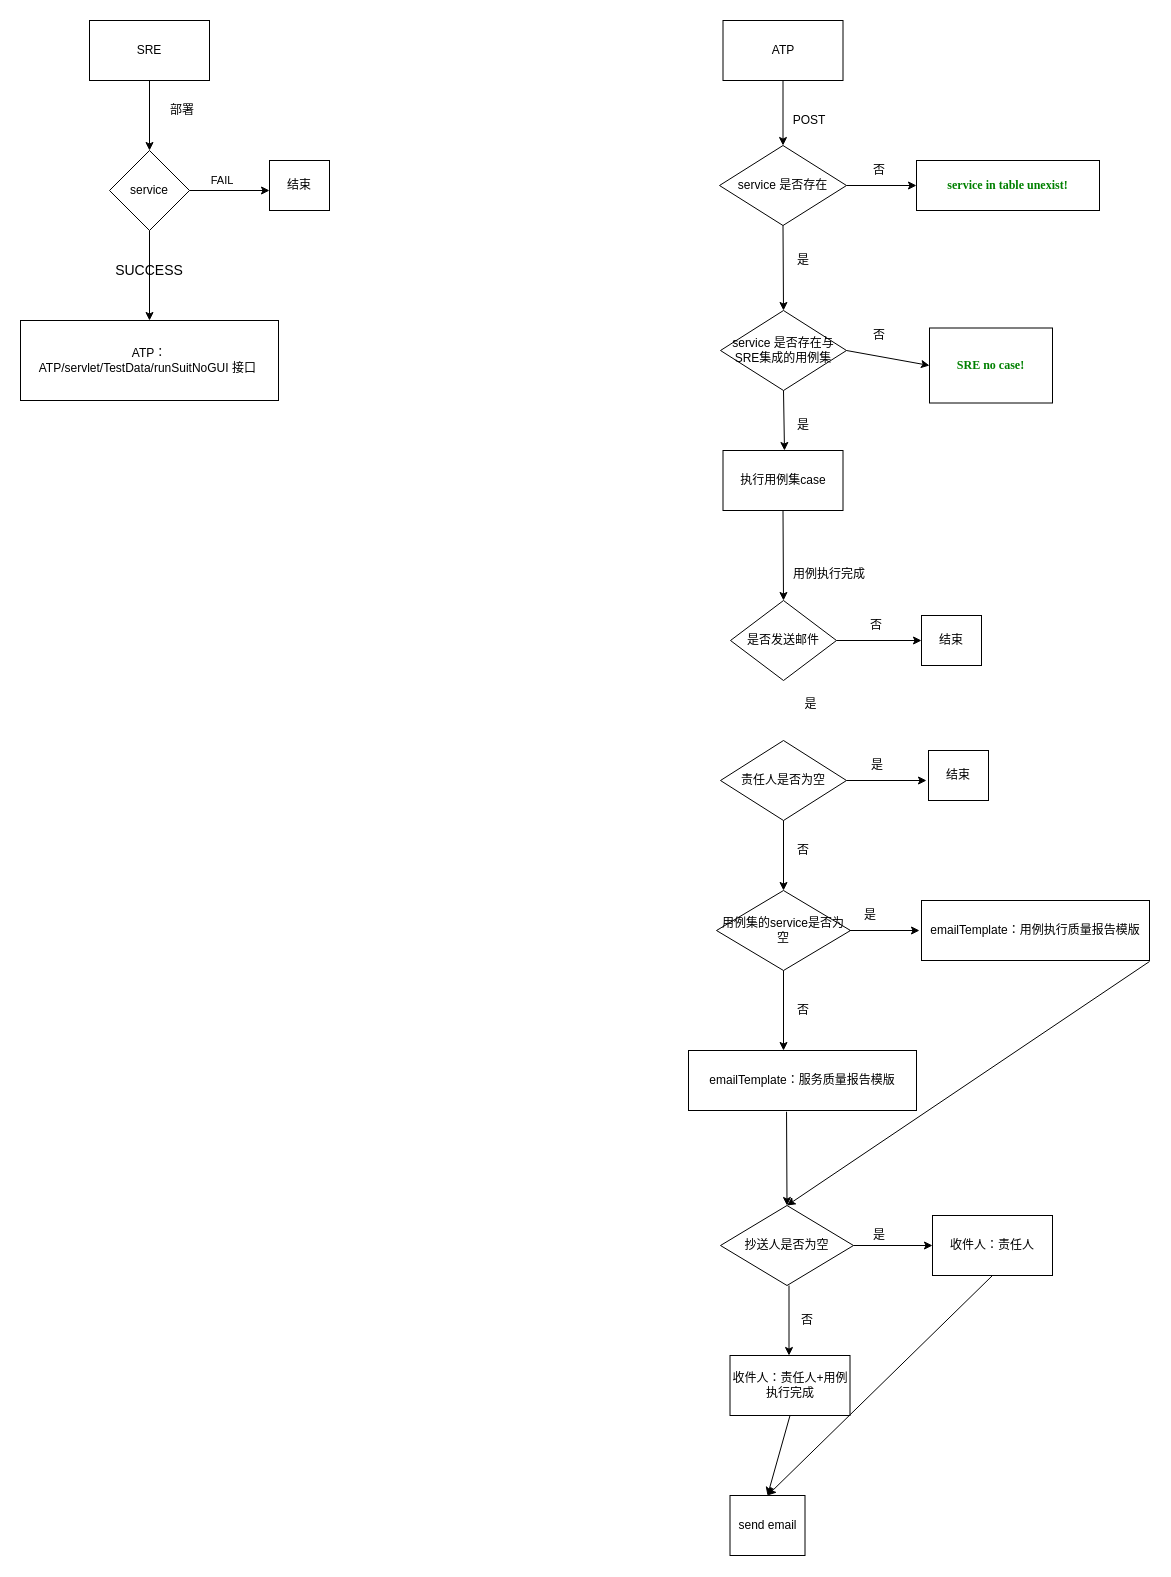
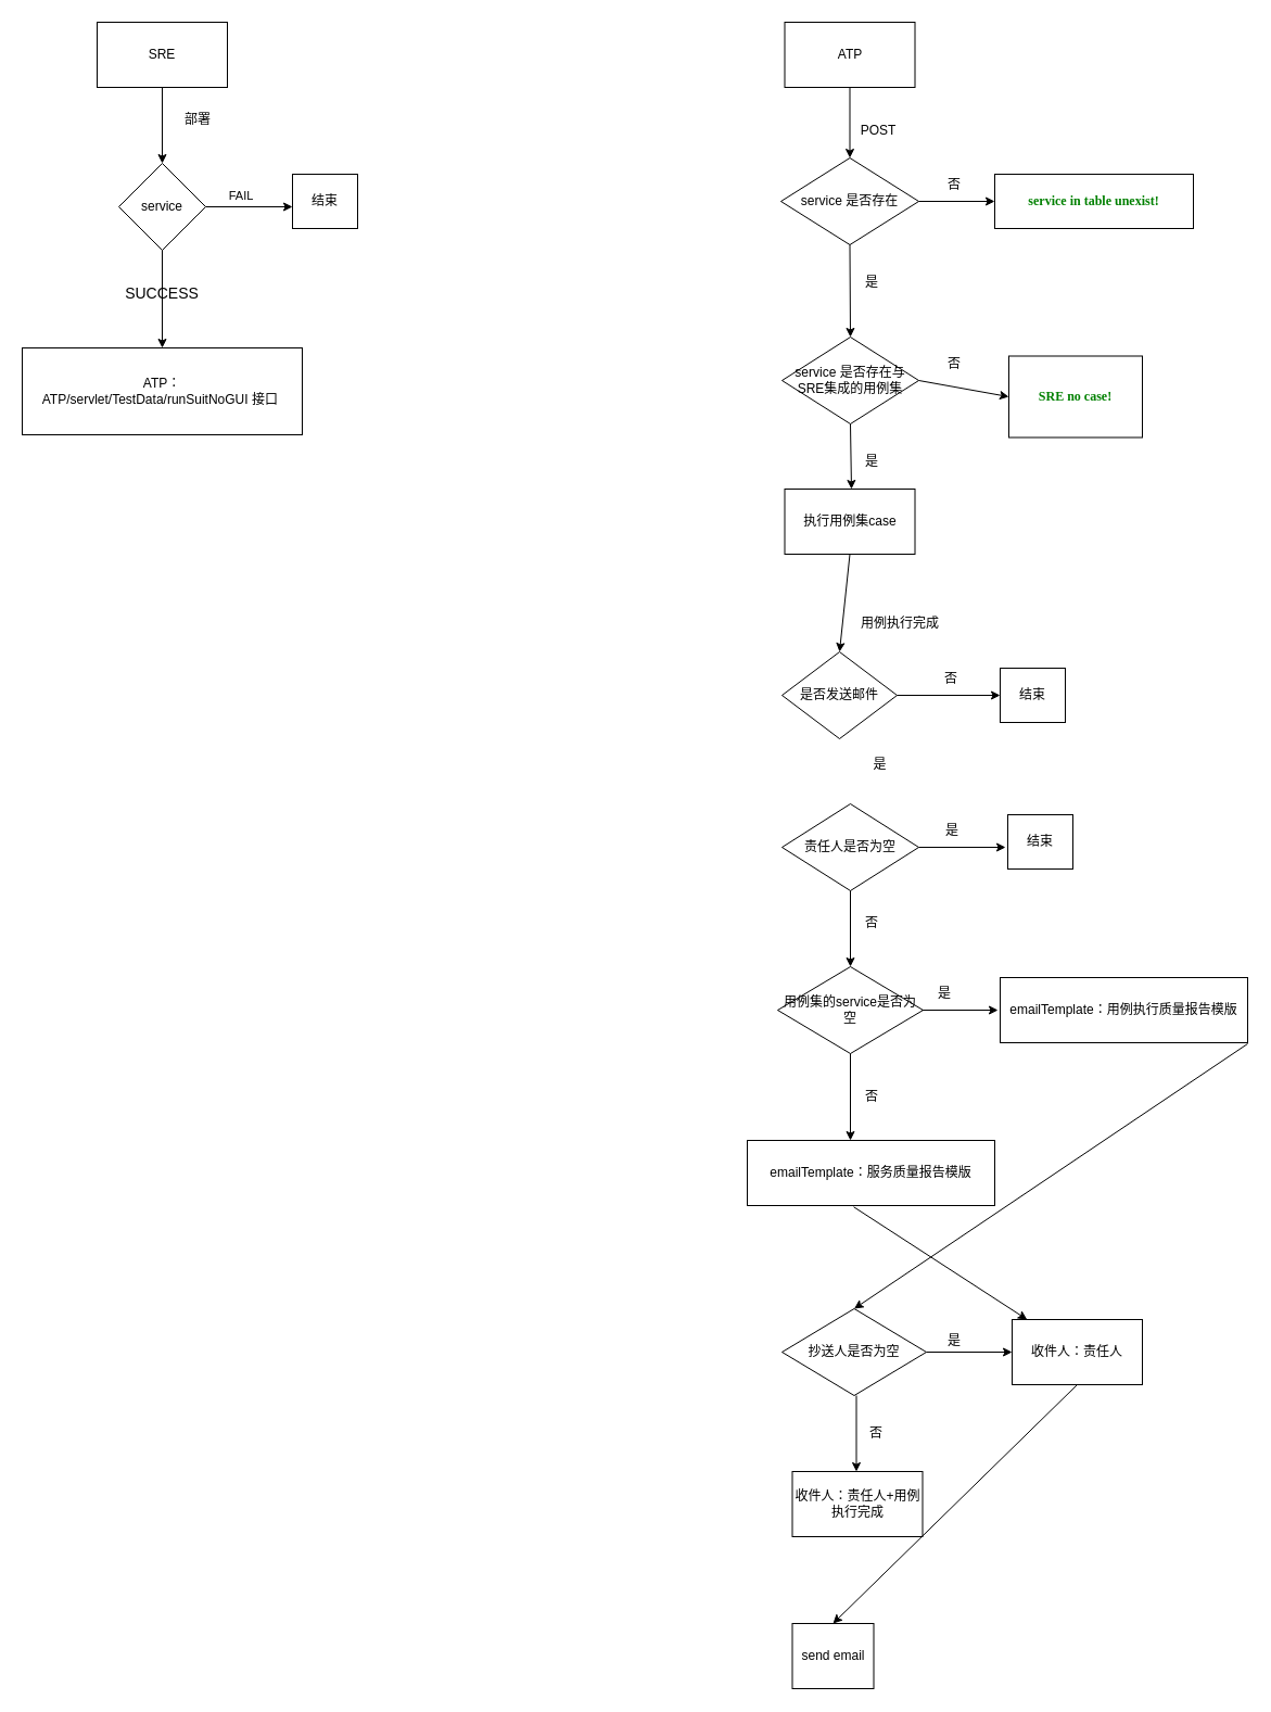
  <mxCell id="0" />
  <mxCell id="1" parent="0" />
  <mxCell id="2" value="SRE" style="rounded=0;whiteSpace=wrap;html=1;" vertex="1" parent="1"><mxGeometry x="89" y="20" width="120" height="60" as="geometry" /></mxCell>
  <mxCell id="3" value="" style="endArrow=classic;html=1;exitX=0.5;exitY=1;exitDx=0;exitDy=0;entryX=0.5;entryY=0;entryDx=0;entryDy=0;" edge="1" parent="1" source="2"><mxGeometry width="50" height="50" relative="1" as="geometry"><mxPoint x="239" y="140" as="sourcePoint" /><mxPoint x="149" y="150" as="targetPoint" /></mxGeometry></mxCell>
  <mxCell id="4" value="部署" style="text;html=1;strokeColor=none;fillColor=none;align=center;verticalAlign=middle;whiteSpace=wrap;rounded=0;" vertex="1" parent="1"><mxGeometry x="162" y="100" width="40" height="20" as="geometry" /></mxCell>
  <mxCell id="5" value="service" style="rhombus;whiteSpace=wrap;html=1;" vertex="1" parent="1"><mxGeometry x="109" y="150" width="80" height="80" as="geometry" /></mxCell>
  <mxCell id="6" value="" style="endArrow=classic;html=1;exitX=1;exitY=0.5;exitDx=0;exitDy=0;" edge="1" parent="1" source="5"><mxGeometry width="50" height="50" relative="1" as="geometry"><mxPoint x="199" y="230" as="sourcePoint" /><mxPoint x="269" y="190" as="targetPoint" /></mxGeometry></mxCell>
  <mxCell id="7" value="&lt;font style=&quot;font-size: 11px&quot;&gt;FAIL&lt;/font&gt;" style="text;html=1;strokeColor=none;fillColor=none;align=center;verticalAlign=middle;whiteSpace=wrap;rounded=0;" vertex="1" parent="1"><mxGeometry x="202" y="170" width="40" height="20" as="geometry" /></mxCell>
  <mxCell id="8" value="" style="endArrow=classic;html=1;exitX=0.5;exitY=1;exitDx=0;exitDy=0;" edge="1" parent="1" source="5"><mxGeometry width="50" height="50" relative="1" as="geometry"><mxPoint x="149" y="280" as="sourcePoint" /><mxPoint x="149" y="320" as="targetPoint" /></mxGeometry></mxCell>
  <mxCell id="9" value="&lt;font style=&quot;font-size: 14px&quot;&gt;SUCCESS&lt;/font&gt;" style="text;html=1;strokeColor=none;fillColor=none;align=center;verticalAlign=middle;whiteSpace=wrap;rounded=0;" vertex="1" parent="1"><mxGeometry x="129" y="260" width="40" height="20" as="geometry" /></mxCell>
  <mxCell id="10" value="结束" style="rounded=0;whiteSpace=wrap;html=1;" vertex="1" parent="1"><mxGeometry x="269" y="160" width="60" height="50" as="geometry" /></mxCell>
  <mxCell id="11" value="ATP：&lt;br&gt;ATP/servlet/TestData/runSuitNoGUI 接口&amp;nbsp;" style="rounded=0;whiteSpace=wrap;html=1;" vertex="1" parent="1"><mxGeometry x="20" y="320" width="258" height="80" as="geometry" /></mxCell>
  <mxCell id="12" value="ATP" style="rounded=0;whiteSpace=wrap;html=1;" vertex="1" parent="1"><mxGeometry x="722.5" y="20" width="120" height="60" as="geometry" /></mxCell>
  <mxCell id="13" value="service 是否存在" style="rhombus;whiteSpace=wrap;html=1;" vertex="1" parent="1"><mxGeometry x="719" y="145" width="127" height="80" as="geometry" /></mxCell>
  <mxCell id="14" value="&lt;pre style=&quot;background-color: rgb(255 , 255 , 255) ; font-family: &amp;#34;menlo&amp;#34; ; font-size: 9pt&quot;&gt;&lt;span style=&quot;color: #008000 ; font-weight: bold&quot;&gt;service in table unexist!&lt;/span&gt;&lt;/pre&gt;" style="rounded=0;whiteSpace=wrap;html=1;" vertex="1" parent="1"><mxGeometry x="916" y="160" width="183" height="50" as="geometry" /></mxCell>
  <mxCell id="15" value="" style="endArrow=classic;html=1;entryX=0;entryY=0.5;entryDx=0;entryDy=0;" edge="1" parent="1" target="14"><mxGeometry width="50" height="50" relative="1" as="geometry"><mxPoint x="846" y="185" as="sourcePoint" /><mxPoint x="696" y="200" as="targetPoint" /></mxGeometry></mxCell>
  <mxCell id="16" value="否" style="text;html=1;strokeColor=none;fillColor=none;align=center;verticalAlign=middle;whiteSpace=wrap;rounded=0;" vertex="1" parent="1"><mxGeometry x="859" y="160" width="40" height="20" as="geometry" /></mxCell>
  <mxCell id="17" value="" style="endArrow=classic;html=1;exitX=0.5;exitY=1;exitDx=0;exitDy=0;" edge="1" parent="1" source="13"><mxGeometry width="50" height="50" relative="1" as="geometry"><mxPoint x="759" y="280" as="sourcePoint" /><mxPoint x="783" y="310" as="targetPoint" /></mxGeometry></mxCell>
  <mxCell id="18" value="是" style="text;html=1;strokeColor=none;fillColor=none;align=center;verticalAlign=middle;whiteSpace=wrap;rounded=0;" vertex="1" parent="1"><mxGeometry x="782.5" y="250" width="40" height="20" as="geometry" /></mxCell>
  <mxCell id="19" value="service 是否存在与SRE集成的用例集" style="rhombus;whiteSpace=wrap;html=1;" vertex="1" parent="1"><mxGeometry x="720" y="310" width="126" height="80" as="geometry" /></mxCell>
  <mxCell id="20" value="&lt;pre style=&quot;background-color: rgb(255 , 255 , 255) ; font-family: &amp;#34;menlo&amp;#34; ; font-size: 9pt&quot;&gt;&lt;span style=&quot;color: #008000 ; font-weight: bold&quot;&gt;SRE no case!&lt;/span&gt;&lt;/pre&gt;" style="rounded=0;whiteSpace=wrap;html=1;" vertex="1" parent="1"><mxGeometry x="929" y="327.5" width="123" height="75" as="geometry" /></mxCell>
  <mxCell id="21" value="" style="endArrow=classic;html=1;entryX=0;entryY=0.5;entryDx=0;entryDy=0;" edge="1" parent="1" target="20"><mxGeometry width="50" height="50" relative="1" as="geometry"><mxPoint x="846" y="350" as="sourcePoint" /><mxPoint x="696" y="365" as="targetPoint" /></mxGeometry></mxCell>
  <mxCell id="22" value="" style="endArrow=classic;html=1;exitX=0.5;exitY=1;exitDx=0;exitDy=0;" edge="1" parent="1"><mxGeometry width="50" height="50" relative="1" as="geometry"><mxPoint x="783" y="390" as="sourcePoint" /><mxPoint x="784" y="450" as="targetPoint" /></mxGeometry></mxCell>
  <mxCell id="23" value="是" style="text;html=1;strokeColor=none;fillColor=none;align=center;verticalAlign=middle;whiteSpace=wrap;rounded=0;" vertex="1" parent="1"><mxGeometry x="783" y="415" width="40" height="20" as="geometry" /></mxCell>
  <mxCell id="24" value="" style="endArrow=classic;html=1;exitX=0.5;exitY=1;exitDx=0;exitDy=0;entryX=0.5;entryY=0;entryDx=0;entryDy=0;" edge="1" parent="1" source="12" target="13"><mxGeometry width="50" height="50" relative="1" as="geometry"><mxPoint x="759" y="130" as="sourcePoint" /><mxPoint x="809" y="80" as="targetPoint" /></mxGeometry></mxCell>
  <mxCell id="25" value="POST" style="text;html=1;strokeColor=none;fillColor=none;align=center;verticalAlign=middle;whiteSpace=wrap;rounded=0;" vertex="1" parent="1"><mxGeometry x="789" y="110" width="40" height="20" as="geometry" /></mxCell>
  <mxCell id="26" value="否" style="text;html=1;strokeColor=none;fillColor=none;align=center;verticalAlign=middle;whiteSpace=wrap;rounded=0;" vertex="1" parent="1"><mxGeometry x="859" y="325" width="40" height="20" as="geometry" /></mxCell>
  <mxCell id="27" value="执行用例集case" style="rounded=0;whiteSpace=wrap;html=1;" vertex="1" parent="1"><mxGeometry x="722.5" y="450" width="120" height="60" as="geometry" /></mxCell>
- <mxCell id="28" value="是否发送邮件" style="rhombus;whiteSpace=wrap;html=1;" vertex="1" parent="1"><mxGeometry x="730" y="600" width="106" height="80" as="geometry" /></mxCell>
+ <mxCell id="28" value="是否发送邮件" style="rhombus;whiteSpace=wrap;html=1;" vertex="1" parent="1"><mxGeometry x="720" y="600" width="106" height="80" as="geometry" /></mxCell>
  <mxCell id="29" value="" style="endArrow=classic;html=1;exitX=0.5;exitY=1;exitDx=0;exitDy=0;entryX=0.5;entryY=0;entryDx=0;entryDy=0;" edge="1" parent="1" source="27" target="28"><mxGeometry width="50" height="50" relative="1" as="geometry"><mxPoint x="809" y="590" as="sourcePoint" /><mxPoint x="859" y="540" as="targetPoint" /></mxGeometry></mxCell>
  <mxCell id="30" value="用例执行完成" style="text;html=1;strokeColor=none;fillColor=none;align=center;verticalAlign=middle;whiteSpace=wrap;rounded=0;" vertex="1" parent="1"><mxGeometry x="789" y="564" width="80" height="20" as="geometry" /></mxCell>
  <mxCell id="31" value="是" style="text;html=1;strokeColor=none;fillColor=none;align=center;verticalAlign=middle;whiteSpace=wrap;rounded=0;" vertex="1" parent="1"><mxGeometry x="792" y="696" width="37" height="15" as="geometry" /></mxCell>
  <mxCell id="32" value="结束" style="rounded=0;whiteSpace=wrap;html=1;" vertex="1" parent="1"><mxGeometry x="921" y="615" width="60" height="50" as="geometry" /></mxCell>
  <mxCell id="33" value="" style="endArrow=classic;html=1;entryX=0;entryY=0.5;entryDx=0;entryDy=0;exitX=1;exitY=0.5;exitDx=0;exitDy=0;" edge="1" parent="1" target="32" source="28"><mxGeometry width="50" height="50" relative="1" as="geometry"><mxPoint x="851" y="640" as="sourcePoint" /><mxPoint x="701" y="655" as="targetPoint" /></mxGeometry></mxCell>
  <mxCell id="34" value="否" style="text;html=1;strokeColor=none;fillColor=none;align=center;verticalAlign=middle;whiteSpace=wrap;rounded=0;" vertex="1" parent="1"><mxGeometry x="856" y="615" width="40" height="20" as="geometry" /></mxCell>
  <mxCell id="35" value="责任人是否为空" style="rhombus;whiteSpace=wrap;html=1;" vertex="1" parent="1"><mxGeometry x="720" y="740" width="126" height="80" as="geometry" /></mxCell>
  <mxCell id="36" value="" style="endArrow=classic;html=1;exitX=0.5;exitY=1;exitDx=0;exitDy=0;" edge="1" parent="1" source="35"><mxGeometry width="50" height="50" relative="1" as="geometry"><mxPoint x="759" y="870" as="sourcePoint" /><mxPoint x="783" y="890" as="targetPoint" /></mxGeometry></mxCell>
  <mxCell id="37" value="否" style="text;html=1;strokeColor=none;fillColor=none;align=center;verticalAlign=middle;whiteSpace=wrap;rounded=0;" vertex="1" parent="1"><mxGeometry x="783" y="840" width="40" height="20" as="geometry" /></mxCell>
  <mxCell id="38" value="send email" style="rounded=0;whiteSpace=wrap;html=1;" vertex="1" parent="1"><mxGeometry x="729.5" y="1495" width="75" height="60" as="geometry" /></mxCell>
  <mxCell id="39" value="用例集的service是否为空" style="rhombus;whiteSpace=wrap;html=1;" vertex="1" parent="1"><mxGeometry x="716" y="890" width="134" height="80" as="geometry" /></mxCell>
  <mxCell id="40" value="" style="endArrow=classic;html=1;" edge="1" parent="1"><mxGeometry width="50" height="50" relative="1" as="geometry"><mxPoint x="846" y="780" as="sourcePoint" /><mxPoint x="926" y="780" as="targetPoint" /></mxGeometry></mxCell>
  <mxCell id="41" value="结束" style="rounded=0;whiteSpace=wrap;html=1;" vertex="1" parent="1"><mxGeometry x="928" y="750" width="60" height="50" as="geometry" /></mxCell>
  <mxCell id="42" value="是" style="text;html=1;strokeColor=none;fillColor=none;align=center;verticalAlign=middle;whiteSpace=wrap;rounded=0;" vertex="1" parent="1"><mxGeometry x="857" y="755" width="40" height="20" as="geometry" /></mxCell>
  <mxCell id="43" value="" style="endArrow=classic;html=1;" edge="1" parent="1"><mxGeometry width="50" height="50" relative="1" as="geometry"><mxPoint x="849" y="930" as="sourcePoint" /><mxPoint x="919" y="930" as="targetPoint" /></mxGeometry></mxCell>
  <mxCell id="44" value="emailTemplate：用例执行质量报告模版" style="rounded=0;whiteSpace=wrap;html=1;" vertex="1" parent="1"><mxGeometry x="921" y="900" width="228" height="60" as="geometry" /></mxCell>
  <mxCell id="45" value="是" style="text;html=1;strokeColor=none;fillColor=none;align=center;verticalAlign=middle;whiteSpace=wrap;rounded=0;" vertex="1" parent="1"><mxGeometry x="850" y="905" width="40" height="20" as="geometry" /></mxCell>
  <mxCell id="46" value="" style="endArrow=classic;html=1;exitX=0.5;exitY=1;exitDx=0;exitDy=0;" edge="1" parent="1" source="39"><mxGeometry width="50" height="50" relative="1" as="geometry"><mxPoint x="819" y="1030" as="sourcePoint" /><mxPoint x="783" y="1050" as="targetPoint" /></mxGeometry></mxCell>
  <mxCell id="47" value="否" style="text;html=1;strokeColor=none;fillColor=none;align=center;verticalAlign=middle;whiteSpace=wrap;rounded=0;" vertex="1" parent="1"><mxGeometry x="783" y="1000" width="40" height="20" as="geometry" /></mxCell>
  <mxCell id="48" value="emailTemplate：服务质量报告模版" style="rounded=0;whiteSpace=wrap;html=1;" vertex="1" parent="1"><mxGeometry x="688" y="1050" width="228" height="60" as="geometry" /></mxCell>
  <mxCell id="49" value="抄送人是否为空" style="rhombus;whiteSpace=wrap;html=1;" vertex="1" parent="1"><mxGeometry x="720" y="1205" width="133" height="80" as="geometry" /></mxCell>
- <mxCell id="50" value="" style="endArrow=classic;html=1;exitX=0.43;exitY=1.021;exitDx=0;exitDy=0;exitPerimeter=0;entryX=0.5;entryY=0;entryDx=0;entryDy=0;" edge="1" parent="1" source="48" target="49"><mxGeometry width="50" height="50" relative="1" as="geometry"><mxPoint x="809" y="1180" as="sourcePoint" /><mxPoint x="859" y="1130" as="targetPoint" /></mxGeometry></mxCell>
+ <mxCell id="50" value="" style="endArrow=classic;html=1;exitX=0.43;exitY=1.021;exitDx=0;exitDy=0;exitPerimeter=0;" edge="1" parent="1" source="48" target="57"><mxGeometry width="50" height="50" relative="1" as="geometry"><mxPoint x="809" y="1180" as="sourcePoint" /><mxPoint x="859" y="1130" as="targetPoint" /></mxGeometry></mxCell>
  <mxCell id="51" value="" style="endArrow=classic;html=1;entryX=0.5;entryY=0;entryDx=0;entryDy=0;" edge="1" parent="1" target="49"><mxGeometry width="50" height="50" relative="1" as="geometry"><mxPoint x="1149" y="961" as="sourcePoint" /><mxPoint x="1149" y="1070" as="targetPoint" /></mxGeometry></mxCell>
  <mxCell id="52" value="" style="endArrow=classic;html=1;" edge="1" parent="1"><mxGeometry width="50" height="50" relative="1" as="geometry"><mxPoint x="788.5" y="1285" as="sourcePoint" /><mxPoint x="788.5" y="1355" as="targetPoint" /></mxGeometry></mxCell>
  <mxCell id="53" value="否" style="text;html=1;strokeColor=none;fillColor=none;align=center;verticalAlign=middle;whiteSpace=wrap;rounded=0;" vertex="1" parent="1"><mxGeometry x="786.5" y="1310" width="40" height="20" as="geometry" /></mxCell>
  <mxCell id="54" value="是" style="text;html=1;strokeColor=none;fillColor=none;align=center;verticalAlign=middle;whiteSpace=wrap;rounded=0;" vertex="1" parent="1"><mxGeometry x="859" y="1225" width="40" height="20" as="geometry" /></mxCell>
  <mxCell id="55" value="" style="endArrow=classic;html=1;exitX=1;exitY=0.5;exitDx=0;exitDy=0;entryX=0;entryY=0.5;entryDx=0;entryDy=0;" edge="1" parent="1" source="49" target="57"><mxGeometry width="50" height="50" relative="1" as="geometry"><mxPoint x="1079" y="1230" as="sourcePoint" /><mxPoint x="939" y="1320" as="targetPoint" /></mxGeometry></mxCell>
  <mxCell id="56" value="收件人：责任人+用例执行完成" style="rounded=0;whiteSpace=wrap;html=1;" vertex="1" parent="1"><mxGeometry x="729.5" y="1355" width="120" height="60" as="geometry" /></mxCell>
  <mxCell id="57" value="收件人：责任人" style="rounded=0;whiteSpace=wrap;html=1;" vertex="1" parent="1"><mxGeometry x="932" y="1215" width="120" height="60" as="geometry" /></mxCell>
- <mxCell id="58" value="" style="endArrow=classic;html=1;exitX=0.5;exitY=1;exitDx=0;exitDy=0;entryX=0.5;entryY=0;entryDx=0;entryDy=0;" edge="1" parent="1" source="56" target="38"><mxGeometry width="50" height="50" relative="1" as="geometry"><mxPoint x="773" y="1465" as="sourcePoint" /><mxPoint x="823" y="1415" as="targetPoint" /></mxGeometry></mxCell>
  <mxCell id="59" value="" style="endArrow=classic;html=1;entryX=0.5;entryY=0;entryDx=0;entryDy=0;exitX=0.5;exitY=1;exitDx=0;exitDy=0;" edge="1" parent="1" source="57" target="38"><mxGeometry width="50" height="50" relative="1" as="geometry"><mxPoint x="989" y="1280" as="sourcePoint" /><mxPoint x="1053" y="1305" as="targetPoint" /></mxGeometry></mxCell>
